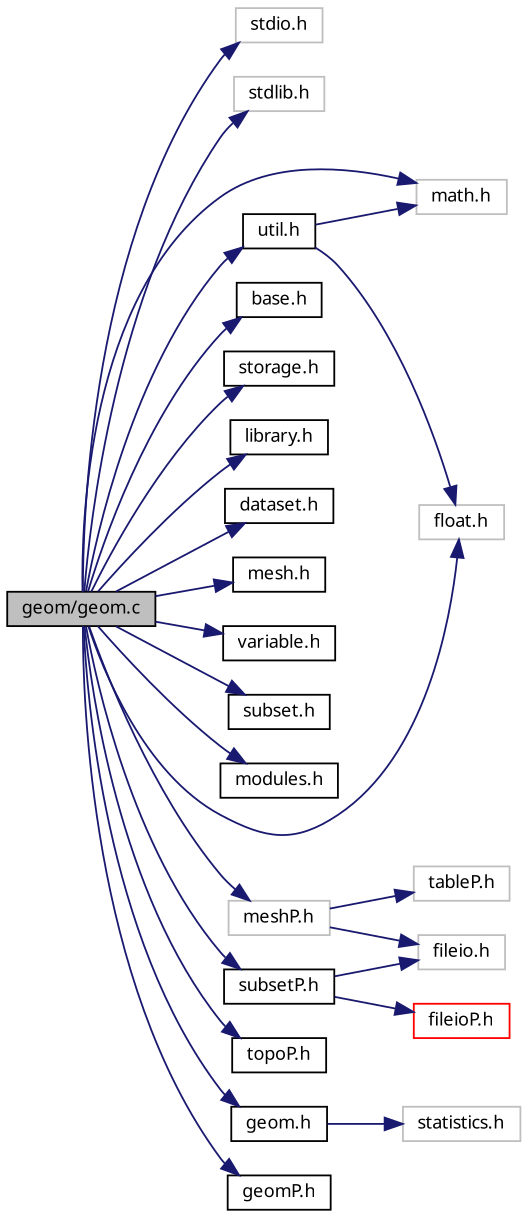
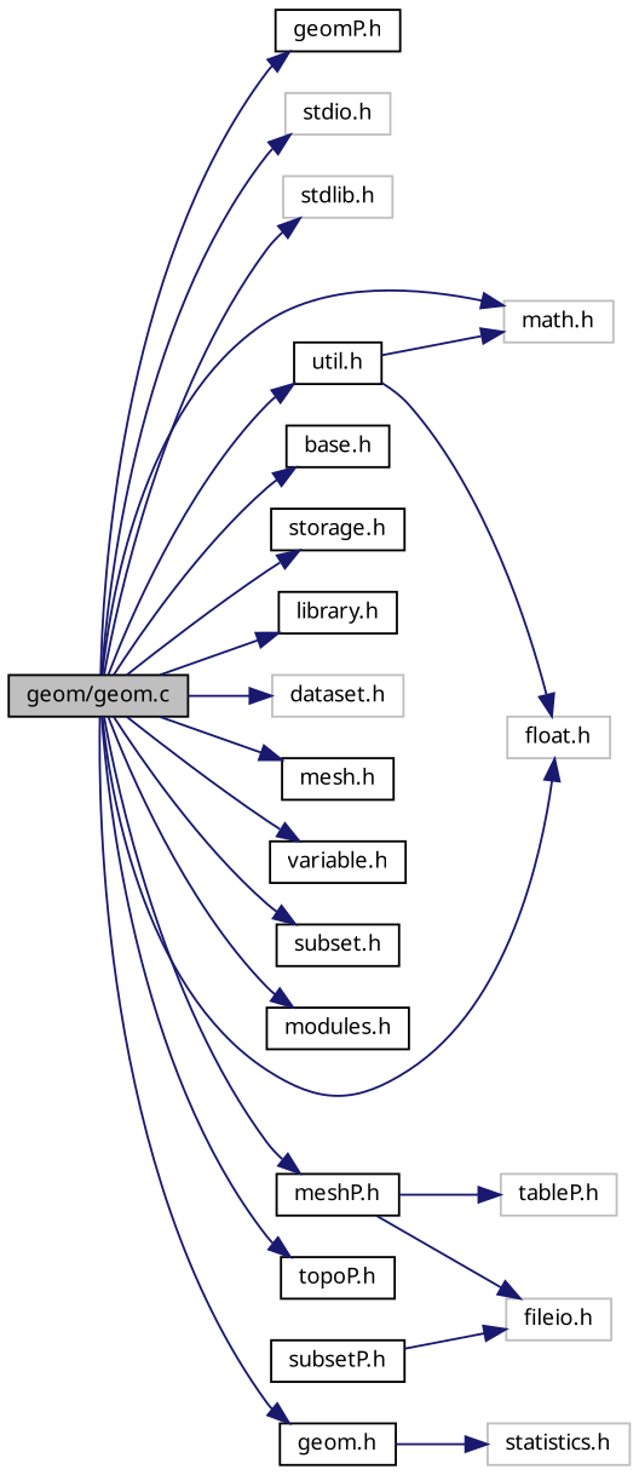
  digraph {
    rankdir=LR
    node [color=black fillcolor=white fontname="FreeSans.ttf" fontsize=10 shape=record style=filled]
    edge [color=midnightblue fontname="FreeSans.ttf" fontsize=10 labelfontname="FreeSans.ttf" labelfontsize=10 style=solid]
    n1 [fillcolor=grey75 fontcolor=black height=0.2 label="geom/geom.c" width=0.4]
    n2 [color=grey75 height=0.2 label="stdio.h" width=0.4]
    n3 [color=grey75 height=0.2 label="stdlib.h" width=0.4]
    n4 [color=grey75 height=0.2 label="math.h" width=0.4]
    n5 [color=grey75 height=0.2 label="float.h" width=0.4]
    n6 [height=0.2 label="base.h" width=0.4]
    n7 [height=0.2 label="storage.h" width=0.4]
    n8 [height=0.2 label="library.h" width=0.4]
-   n9 [height=0.2 label="dataset.h" width=0.4]
+   n9 [color=grey75 height=0.2 label="dataset.h" width=0.4]
    n10 [height=0.2 label="mesh.h" width=0.4]
    n11 [height=0.2 label="variable.h" width=0.4]
    n12 [height=0.2 label="subset.h" width=0.4]
    n13 [height=0.2 label="modules.h" width=0.4]
    n14 [height=0.2 label="util.h" width=0.4]
-   n15 [color=grey75 height=0.2 label="meshP.h" width=0.4]
+   n15 [height=0.2 label="meshP.h" width=0.4]
    n16 [height=0.2 label="subsetP.h" width=0.4]
    n17 [height=0.2 label="topoP.h" width=0.4]
    n18 [height=0.2 label="geom.h" width=0.4]
    n19 [height=0.2 label="geomP.h" width=0.4]
    n20 [color=grey75 height=0.2 label="tableP.h" width=0.4]
    n21 [color=grey75 height=0.2 label="fileio.h" width=0.4]
-   n22 [color=red height=0.2 label="fileioP.h" width=0.4]
    n23 [color=grey75 height=0.2 label="statistics.h" width=0.4]
    n1 -> n2
    n1 -> n3
    n1 -> n4
    n1 -> n5
    n1 -> n6
    n1 -> n7
    n1 -> n8
    n1 -> n9
    n1 -> n10
    n1 -> n11
    n1 -> n12
    n1 -> n13
    n1 -> n14
    n1 -> n15
-   n1 -> n16
    n1 -> n17
    n1 -> n18
    n1 -> n19
    n14 -> n4
    n14 -> n5
    n15 -> n20
    n15 -> n21
    n16 -> n21
-   n16 -> n22
    n18 -> n23
  }
